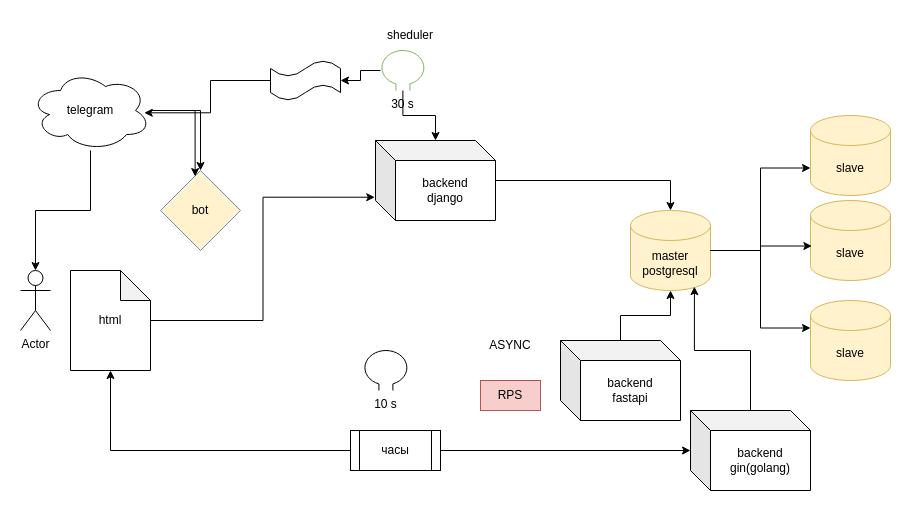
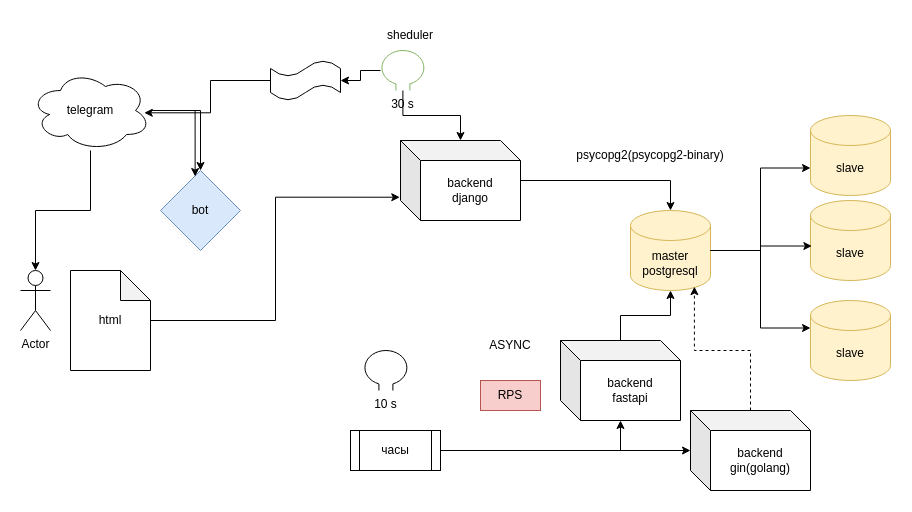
  <mxCell id="0" />
  <mxCell id="1" parent="0" />
  <mxCell id="2" style="edgeStyle=orthogonalEdgeStyle;rounded=0;orthogonalLoop=1;jettySize=auto;html=1;entryX=0.948;entryY=0.529;entryDx=0;entryDy=0;entryPerimeter=0;" edge="1" parent="1" source="10" target="7"><mxGeometry relative="1" as="geometry"><mxPoint x="360" y="160" as="targetPoint" /></mxGeometry></mxCell>
- <mxCell id="3" value="backend&lt;br&gt;django" style="shape=cube;whiteSpace=wrap;html=1;boundedLbl=1;backgroundOutline=1;darkOpacity=0.05;darkOpacity2=0.1;" vertex="1" parent="1"><mxGeometry x="375" y="140" width="120" height="80" as="geometry" /></mxCell>
+ <mxCell id="3" value="backend&lt;br&gt;django" style="shape=cube;whiteSpace=wrap;html=1;boundedLbl=1;backgroundOutline=1;darkOpacity=0.05;darkOpacity2=0.1;" vertex="1" parent="1"><mxGeometry x="400" y="140" width="120" height="80" as="geometry" /></mxCell>
  <mxCell id="4" value="Actor" style="shape=umlActor;verticalLabelPosition=bottom;verticalAlign=top;html=1;outlineConnect=0;" vertex="1" parent="1"><mxGeometry x="20" y="270" width="30" height="60" as="geometry" /></mxCell>
  <mxCell id="5" style="edgeStyle=orthogonalEdgeStyle;rounded=0;orthogonalLoop=1;jettySize=auto;html=1;" edge="1" parent="1" source="7" target="4"><mxGeometry relative="1" as="geometry" /></mxCell>
  <mxCell id="6" style="edgeStyle=orthogonalEdgeStyle;rounded=0;orthogonalLoop=1;jettySize=auto;html=1;" edge="1" parent="1" source="7" target="8"><mxGeometry relative="1" as="geometry" /></mxCell>
  <mxCell id="7" value="telegram" style="ellipse;shape=cloud;whiteSpace=wrap;html=1;" vertex="1" parent="1"><mxGeometry x="30" y="70" width="120" height="80" as="geometry" /></mxCell>
- <mxCell id="8" value="bot" style="rhombus;whiteSpace=wrap;html=1;fillColor=#fff2cc;strokeColor=#6c8ebf;" vertex="1" parent="1"><mxGeometry x="160" y="170" width="80" height="80" as="geometry" /></mxCell>
+ <mxCell id="8" value="bot" style="rhombus;whiteSpace=wrap;html=1;fillColor=#dae8fc;strokeColor=#6c8ebf;" vertex="1" parent="1"><mxGeometry x="160" y="170" width="80" height="80" as="geometry" /></mxCell>
  <mxCell id="9" style="edgeStyle=orthogonalEdgeStyle;rounded=0;orthogonalLoop=1;jettySize=auto;html=1;entryX=0.433;entryY=0.075;entryDx=0;entryDy=0;entryPerimeter=0;" edge="1" parent="1" source="7" target="8"><mxGeometry relative="1" as="geometry" /></mxCell>
  <mxCell id="10" value="" style="shape=tape;whiteSpace=wrap;html=1;" vertex="1" parent="1"><mxGeometry x="270" y="60" width="70" height="40" as="geometry" /></mxCell>
  <mxCell id="11" style="edgeStyle=orthogonalEdgeStyle;rounded=0;orthogonalLoop=1;jettySize=auto;html=1;" edge="1" parent="1" source="12" target="34"><mxGeometry relative="1" as="geometry" /></mxCell>
  <mxCell id="12" value="часы" style="shape=process;whiteSpace=wrap;html=1;backgroundOutline=1;" vertex="1" parent="1"><mxGeometry x="350" y="430" width="90" height="40" as="geometry" /></mxCell>
- <mxCell id="13" style="edgeStyle=orthogonalEdgeStyle;rounded=0;orthogonalLoop=1;jettySize=auto;html=1;" edge="1" parent="1" source="12" target="15"><mxGeometry relative="1" as="geometry" /></mxCell>
+ <mxCell id="13" style="edgeStyle=orthogonalEdgeStyle;rounded=0;orthogonalLoop=1;jettySize=auto;html=1;" edge="1" parent="1" source="12" target="22"><mxGeometry relative="1" as="geometry" /></mxCell>
  <mxCell id="14" value="10 s" style="verticalLabelPosition=bottom;shadow=0;dashed=0;align=center;html=1;verticalAlign=top;shape=mxgraph.electrical.radio.loop_antenna;" vertex="1" parent="1"><mxGeometry x="363" y="350" width="44.8" height="40" as="geometry" /></mxCell>
  <mxCell id="15" value="html" style="shape=note;whiteSpace=wrap;html=1;backgroundOutline=1;darkOpacity=0.05;" vertex="1" parent="1"><mxGeometry x="70" y="270" width="80" height="100" as="geometry" /></mxCell>
  <mxCell id="16" style="edgeStyle=orthogonalEdgeStyle;rounded=0;orthogonalLoop=1;jettySize=auto;html=1;entryX=-0.006;entryY=0.709;entryDx=0;entryDy=0;entryPerimeter=0;" edge="1" parent="1" source="15" target="3"><mxGeometry relative="1" as="geometry" /></mxCell>
  <mxCell id="17" style="edgeStyle=orthogonalEdgeStyle;rounded=0;orthogonalLoop=1;jettySize=auto;html=1;" edge="1" parent="1" source="18" target="3"><mxGeometry relative="1" as="geometry" /></mxCell>
  <mxCell id="18" value="30 s" style="verticalLabelPosition=bottom;shadow=0;dashed=0;align=center;html=1;verticalAlign=top;shape=mxgraph.electrical.radio.loop_antenna;fillColor=#d5e8d4;strokeColor=#82b366;" vertex="1" parent="1"><mxGeometry x="380" y="50" width="44.8" height="40" as="geometry" /></mxCell>
  <mxCell id="19" value="sheduler" style="text;html=1;strokeColor=none;fillColor=none;align=center;verticalAlign=middle;whiteSpace=wrap;rounded=0;" vertex="1" parent="1"><mxGeometry x="380" y="20" width="60" height="30" as="geometry" /></mxCell>
  <mxCell id="20" style="edgeStyle=orthogonalEdgeStyle;rounded=0;orthogonalLoop=1;jettySize=auto;html=1;entryX=1;entryY=0.5;entryDx=0;entryDy=0;entryPerimeter=0;" edge="1" parent="1" source="18" target="10"><mxGeometry relative="1" as="geometry" /></mxCell>
  <mxCell id="21" style="edgeStyle=orthogonalEdgeStyle;rounded=0;orthogonalLoop=1;jettySize=auto;html=1;" edge="1" parent="1" source="22" target="24"><mxGeometry relative="1" as="geometry" /></mxCell>
  <mxCell id="22" value="backend&lt;br&gt;fastapi" style="shape=cube;whiteSpace=wrap;html=1;boundedLbl=1;backgroundOutline=1;darkOpacity=0.05;darkOpacity2=0.1;" vertex="1" parent="1"><mxGeometry x="560" y="340" width="120" height="80" as="geometry" /></mxCell>
  <mxCell id="23" value="RPS" style="text;html=1;strokeColor=#b85450;fillColor=#f8cecc;align=center;verticalAlign=middle;whiteSpace=wrap;rounded=0;" vertex="1" parent="1"><mxGeometry x="480" y="380" width="60" height="30" as="geometry" /></mxCell>
  <mxCell id="24" value="master&lt;br&gt;postgresql" style="shape=cylinder3;whiteSpace=wrap;html=1;boundedLbl=1;backgroundOutline=1;size=15;fillColor=#fff2cc;strokeColor=#d6b656;" vertex="1" parent="1"><mxGeometry x="630" y="210" width="80" height="80" as="geometry" /></mxCell>
  <mxCell id="25" style="edgeStyle=orthogonalEdgeStyle;rounded=0;orthogonalLoop=1;jettySize=auto;html=1;entryX=0.5;entryY=0;entryDx=0;entryDy=0;entryPerimeter=0;" edge="1" parent="1" source="3" target="24"><mxGeometry relative="1" as="geometry" /></mxCell>
  <mxCell id="26" value="ASYNC" style="text;html=1;strokeColor=none;fillColor=none;align=center;verticalAlign=middle;whiteSpace=wrap;rounded=0;" vertex="1" parent="1"><mxGeometry x="480" y="330" width="60" height="30" as="geometry" /></mxCell>
+ <mxCell id="27" value="psycopg2(psycopg2-binary)" style="text;html=1;strokeColor=none;fillColor=none;align=center;verticalAlign=middle;whiteSpace=wrap;rounded=0;" vertex="1" parent="1"><mxGeometry x="560" y="140" width="180" height="30" as="geometry" /></mxCell>
  <mxCell id="28" value="slave" style="shape=cylinder3;whiteSpace=wrap;html=1;boundedLbl=1;backgroundOutline=1;size=15;fillColor=#fff2cc;strokeColor=#d6b656;" vertex="1" parent="1"><mxGeometry x="810" y="300" width="80" height="80" as="geometry" /></mxCell>
  <mxCell id="29" value="slave" style="shape=cylinder3;whiteSpace=wrap;html=1;boundedLbl=1;backgroundOutline=1;size=15;fillColor=#fff2cc;strokeColor=#d6b656;" vertex="1" parent="1"><mxGeometry x="810" y="200" width="80" height="80" as="geometry" /></mxCell>
  <mxCell id="30" value="slave" style="shape=cylinder3;whiteSpace=wrap;html=1;boundedLbl=1;backgroundOutline=1;size=15;fillColor=#fff2cc;strokeColor=#d6b656;" vertex="1" parent="1"><mxGeometry x="810" y="115" width="80" height="80" as="geometry" /></mxCell>
  <mxCell id="31" style="edgeStyle=orthogonalEdgeStyle;rounded=0;orthogonalLoop=1;jettySize=auto;html=1;entryX=0.017;entryY=0.569;entryDx=0;entryDy=0;entryPerimeter=0;" edge="1" parent="1" source="24" target="29"><mxGeometry relative="1" as="geometry" /></mxCell>
  <mxCell id="32" style="edgeStyle=orthogonalEdgeStyle;rounded=0;orthogonalLoop=1;jettySize=auto;html=1;entryX=0;entryY=0;entryDx=0;entryDy=52.5;entryPerimeter=0;" edge="1" parent="1" source="24" target="30"><mxGeometry relative="1" as="geometry" /></mxCell>
  <mxCell id="33" style="edgeStyle=orthogonalEdgeStyle;rounded=0;orthogonalLoop=1;jettySize=auto;html=1;entryX=0;entryY=0;entryDx=0;entryDy=27.5;entryPerimeter=0;" edge="1" parent="1" source="24" target="28"><mxGeometry relative="1" as="geometry" /></mxCell>
  <mxCell id="34" value="backend&lt;br&gt;gin(golang)" style="shape=cube;whiteSpace=wrap;html=1;boundedLbl=1;backgroundOutline=1;darkOpacity=0.05;darkOpacity2=0.1;" vertex="1" parent="1"><mxGeometry x="690" y="410" width="120" height="80" as="geometry" /></mxCell>
- <mxCell id="35" style="edgeStyle=orthogonalEdgeStyle;rounded=0;orthogonalLoop=1;jettySize=auto;html=1;entryX=0.799;entryY=0.952;entryDx=0;entryDy=0;entryPerimeter=0;" edge="1" parent="1" source="34" target="24"><mxGeometry relative="1" as="geometry" /></mxCell>
+ <mxCell id="35" style="edgeStyle=orthogonalEdgeStyle;rounded=0;orthogonalLoop=1;jettySize=auto;html=1;entryX=0.799;entryY=0.952;entryDx=0;entryDy=0;entryPerimeter=0;dashed=1;" edge="1" parent="1" source="34" target="24"><mxGeometry relative="1" as="geometry" /></mxCell>
